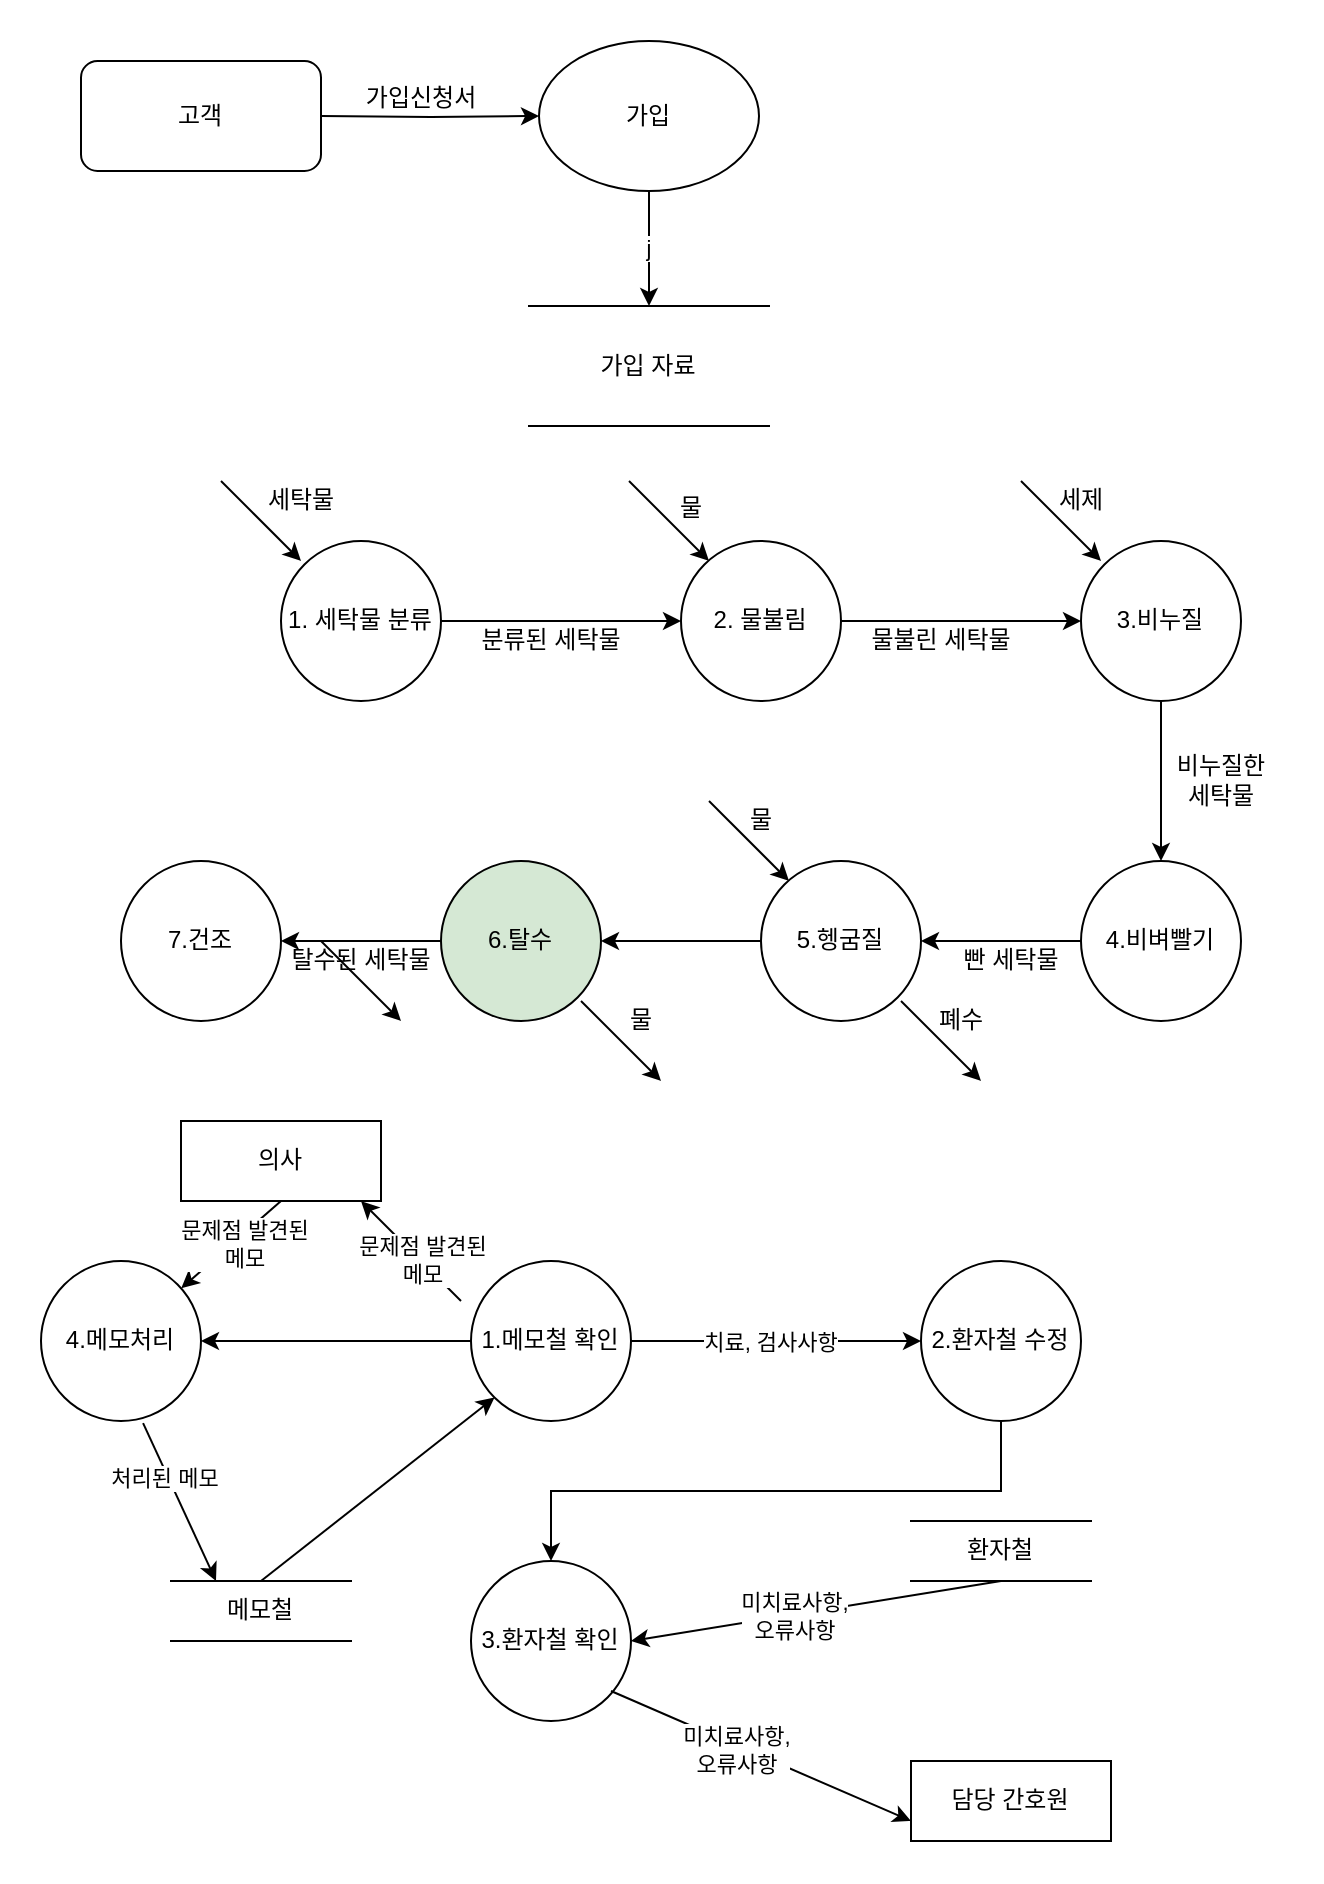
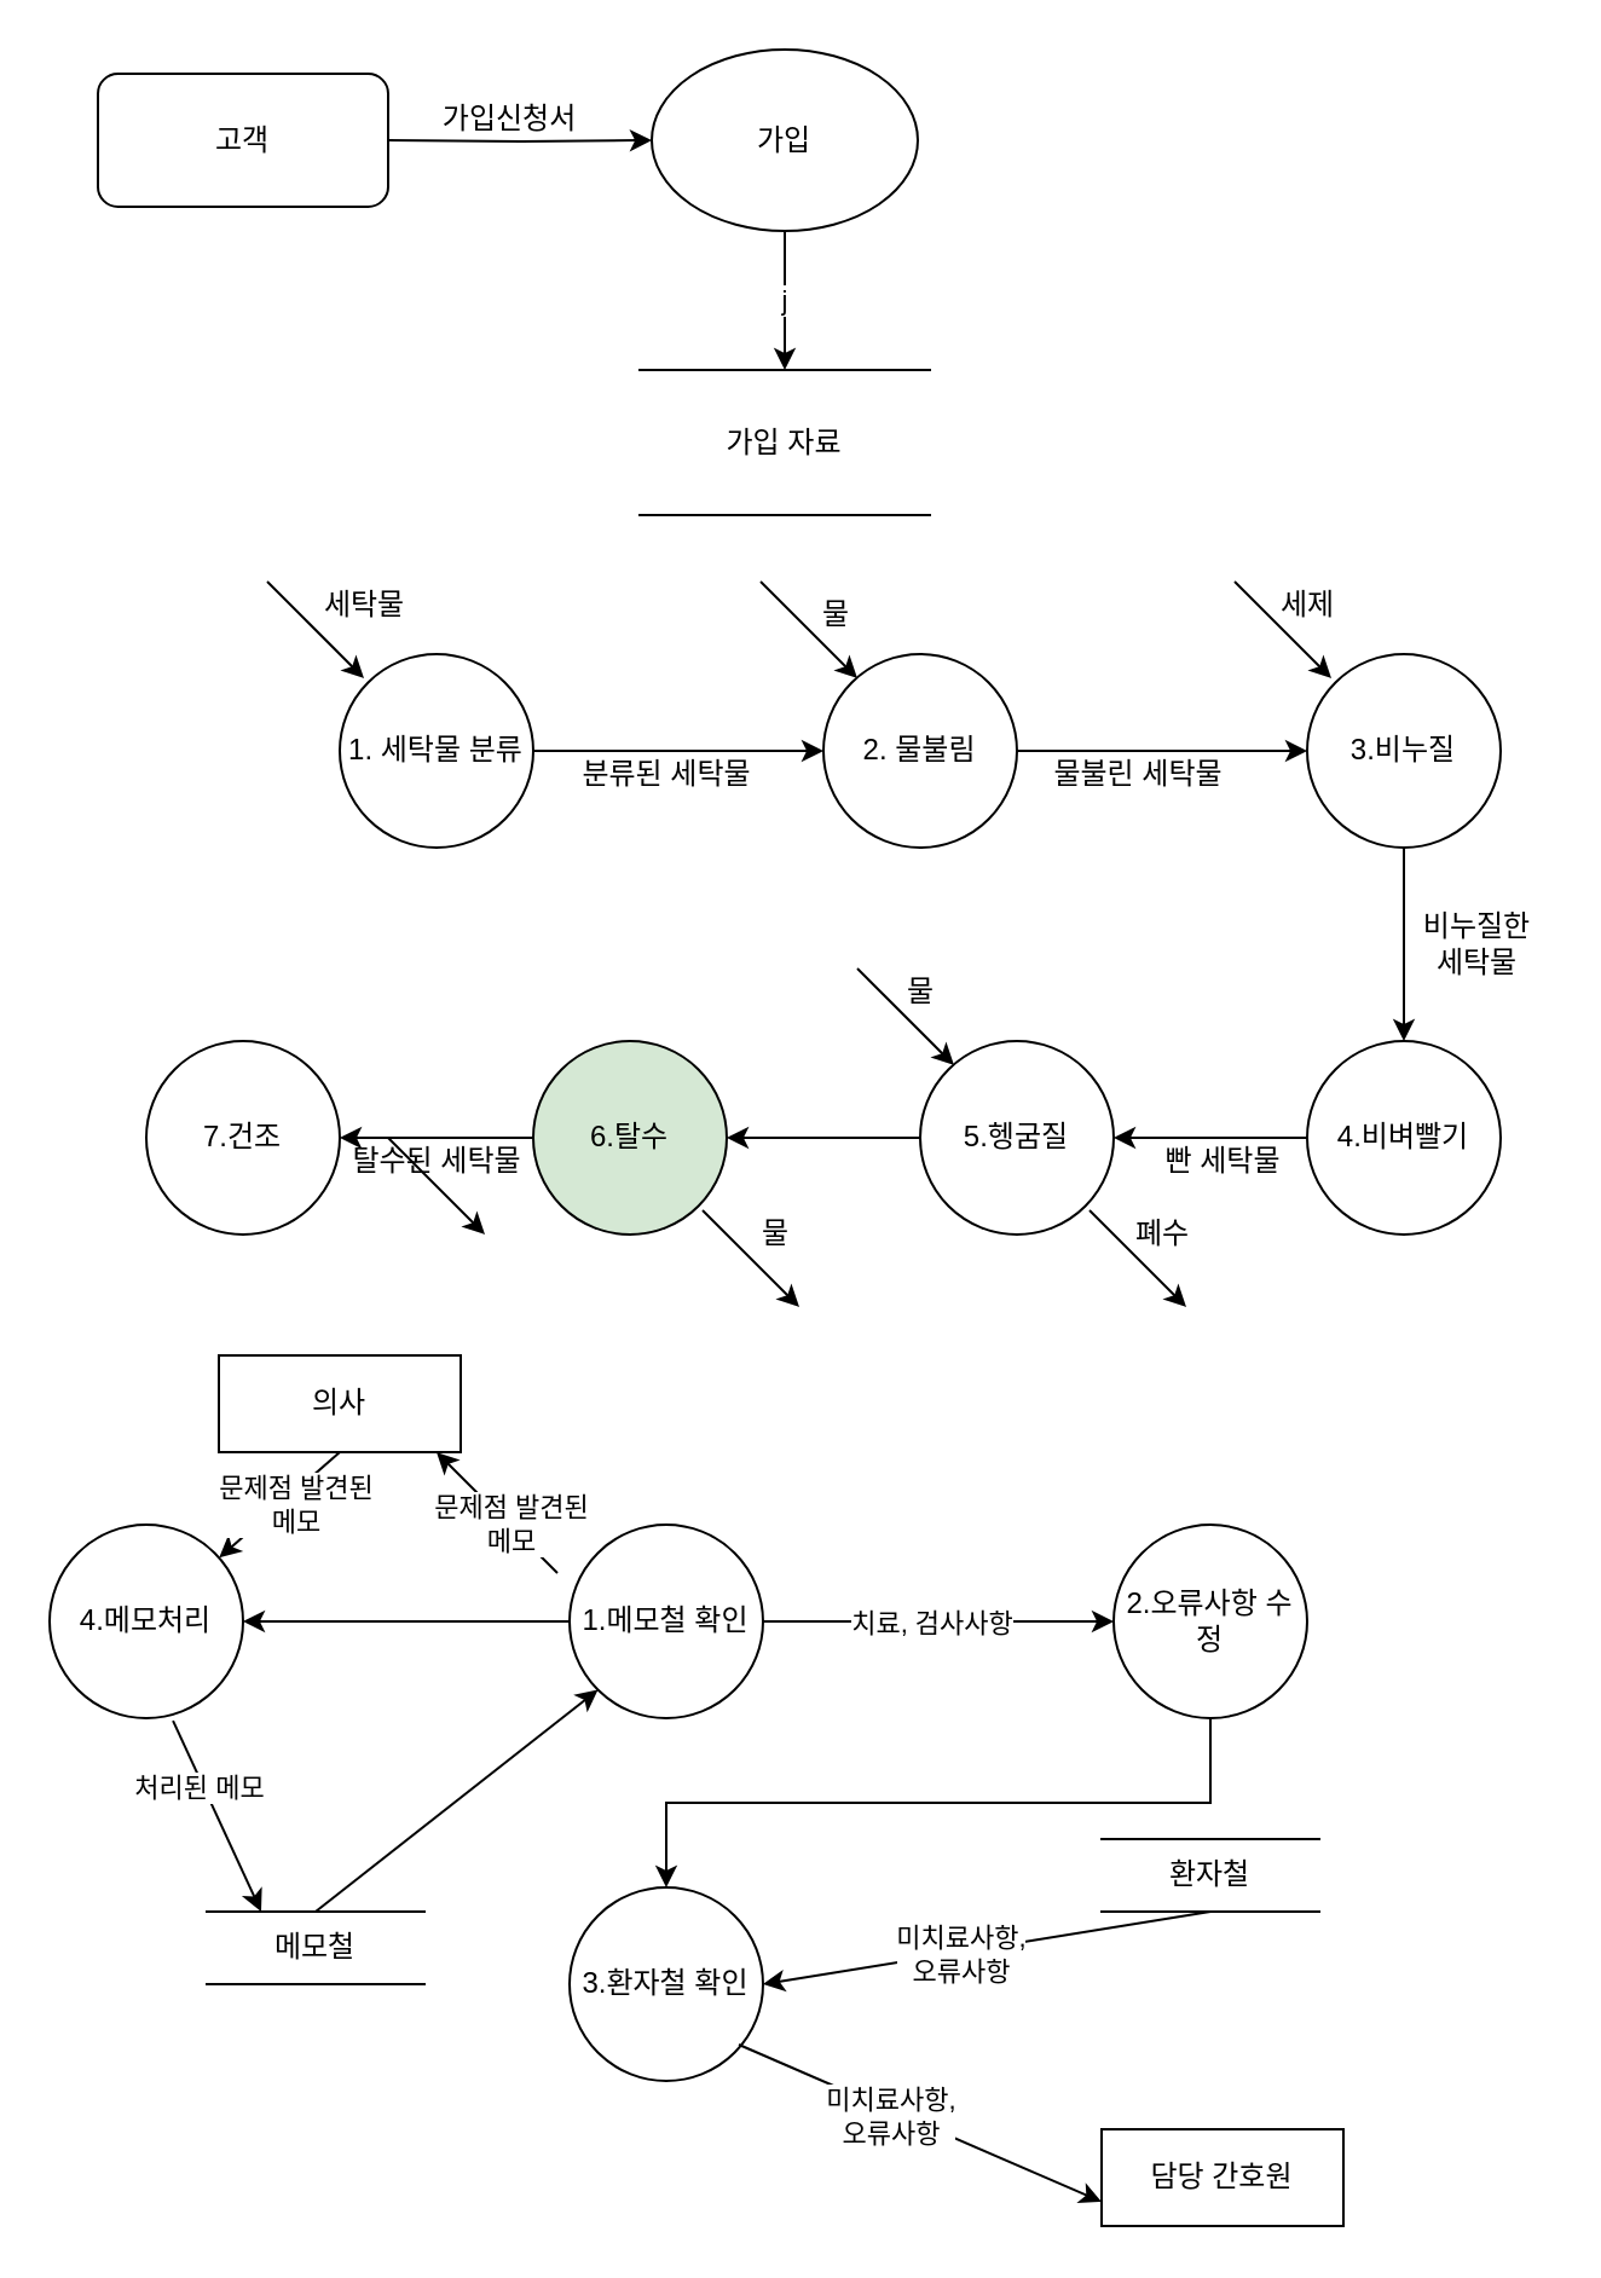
  <mxCell id="0" />
  <mxCell id="1" parent="0" />
  <mxCell id="2" style="edgeStyle=orthogonalEdgeStyle;rounded=0;orthogonalLoop=1;jettySize=auto;html=1;exitX=1;exitY=0.5;exitDx=0;exitDy=0;entryX=0;entryY=0.5;entryDx=0;entryDy=0;" parent="1" target="4" edge="1"><mxGeometry relative="1" as="geometry"><mxPoint x="160" y="57.5" as="sourcePoint" /></mxGeometry></mxCell>
  <mxCell id="3" value="j" style="edgeStyle=orthogonalEdgeStyle;rounded=0;orthogonalLoop=1;jettySize=auto;html=1;exitX=0.5;exitY=1;exitDx=0;exitDy=0;" parent="1" source="4" target="7" edge="1"><mxGeometry relative="1" as="geometry"><mxPoint x="324" y="152.5" as="targetPoint" /><Array as="points" /></mxGeometry></mxCell>
  <mxCell id="4" value="가입" style="ellipse;whiteSpace=wrap;html=1;" parent="1" vertex="1"><mxGeometry x="269" y="20" width="110" height="75" as="geometry" /></mxCell>
  <mxCell id="5" value="고객" style="rounded=1;whiteSpace=wrap;html=1;" parent="1" vertex="1"><mxGeometry x="40" y="30" width="120" height="55" as="geometry" /></mxCell>
  <mxCell id="6" value="가입신청서" style="text;html=1;align=center;verticalAlign=middle;resizable=0;points=[];autosize=1;" parent="1" vertex="1"><mxGeometry x="170" y="38.5" width="80" height="20" as="geometry" /></mxCell>
  <mxCell id="7" value="가입 자료" style="shape=partialRectangle;whiteSpace=wrap;html=1;left=0;right=0;fillColor=none;" parent="1" vertex="1"><mxGeometry x="264" y="152.5" width="120" height="60" as="geometry" /></mxCell>
  <mxCell id="8" style="edgeStyle=orthogonalEdgeStyle;rounded=0;orthogonalLoop=1;jettySize=auto;html=1;" edge="1" parent="1" source="9" target="11"><mxGeometry relative="1" as="geometry" /></mxCell>
  <mxCell id="9" value="1. 세탁물 분류" style="ellipse;whiteSpace=wrap;html=1;aspect=fixed;" vertex="1" parent="1"><mxGeometry x="140" y="270" width="80" height="80" as="geometry" /></mxCell>
  <mxCell id="10" style="edgeStyle=orthogonalEdgeStyle;rounded=0;orthogonalLoop=1;jettySize=auto;html=1;" edge="1" parent="1" source="11" target="13"><mxGeometry relative="1" as="geometry" /></mxCell>
  <mxCell id="11" value="2. 물불림" style="ellipse;whiteSpace=wrap;html=1;aspect=fixed;" vertex="1" parent="1"><mxGeometry x="340" y="270" width="80" height="80" as="geometry" /></mxCell>
  <mxCell id="12" style="edgeStyle=orthogonalEdgeStyle;rounded=0;orthogonalLoop=1;jettySize=auto;html=1;" edge="1" parent="1" source="13" target="15"><mxGeometry relative="1" as="geometry" /></mxCell>
  <mxCell id="13" value="3.비누질" style="ellipse;whiteSpace=wrap;html=1;aspect=fixed;" vertex="1" parent="1"><mxGeometry x="540" y="270" width="80" height="80" as="geometry" /></mxCell>
  <mxCell id="14" style="edgeStyle=orthogonalEdgeStyle;rounded=0;orthogonalLoop=1;jettySize=auto;html=1;entryX=1;entryY=0.5;entryDx=0;entryDy=0;" edge="1" parent="1" source="15" target="17"><mxGeometry relative="1" as="geometry" /></mxCell>
  <mxCell id="15" value="4.비벼빨기" style="ellipse;whiteSpace=wrap;html=1;aspect=fixed;" vertex="1" parent="1"><mxGeometry x="540" y="430" width="80" height="80" as="geometry" /></mxCell>
  <mxCell id="16" style="edgeStyle=orthogonalEdgeStyle;rounded=0;orthogonalLoop=1;jettySize=auto;html=1;entryX=1;entryY=0.5;entryDx=0;entryDy=0;" edge="1" parent="1" source="17" target="19"><mxGeometry relative="1" as="geometry" /></mxCell>
  <mxCell id="17" value="5.헹굼질" style="ellipse;whiteSpace=wrap;html=1;aspect=fixed;" vertex="1" parent="1"><mxGeometry x="380" y="430" width="80" height="80" as="geometry" /></mxCell>
  <mxCell id="18" style="edgeStyle=orthogonalEdgeStyle;rounded=0;orthogonalLoop=1;jettySize=auto;html=1;entryX=1;entryY=0.5;entryDx=0;entryDy=0;" edge="1" parent="1" source="19" target="20"><mxGeometry relative="1" as="geometry" /></mxCell>
  <mxCell id="19" value="6.탈수" style="ellipse;whiteSpace=wrap;html=1;aspect=fixed;fillColor=#d5e8d4;" vertex="1" parent="1"><mxGeometry x="220" y="430" width="80" height="80" as="geometry" /></mxCell>
  <mxCell id="20" value="7.건조" style="ellipse;whiteSpace=wrap;html=1;aspect=fixed;" vertex="1" parent="1"><mxGeometry x="60" y="430" width="80" height="80" as="geometry" /></mxCell>
  <mxCell id="21" value="" style="endArrow=classic;html=1;" edge="1" parent="1"><mxGeometry width="50" height="50" relative="1" as="geometry"><mxPoint x="110" y="240" as="sourcePoint" /><mxPoint x="150" y="280" as="targetPoint" /></mxGeometry></mxCell>
  <mxCell id="22" value="" style="endArrow=classic;html=1;" edge="1" parent="1"><mxGeometry width="50" height="50" relative="1" as="geometry"><mxPoint x="314" y="240" as="sourcePoint" /><mxPoint x="354" y="280" as="targetPoint" /></mxGeometry></mxCell>
  <mxCell id="23" value="" style="endArrow=classic;html=1;" edge="1" parent="1"><mxGeometry width="50" height="50" relative="1" as="geometry"><mxPoint x="510" y="240" as="sourcePoint" /><mxPoint x="550" y="280" as="targetPoint" /></mxGeometry></mxCell>
  <mxCell id="24" value="" style="endArrow=classic;html=1;" edge="1" parent="1"><mxGeometry width="50" height="50" relative="1" as="geometry"><mxPoint x="354" y="400" as="sourcePoint" /><mxPoint x="394" y="440" as="targetPoint" /></mxGeometry></mxCell>
  <mxCell id="25" value="" style="endArrow=classic;html=1;" edge="1" parent="1"><mxGeometry width="50" height="50" relative="1" as="geometry"><mxPoint x="450" y="500" as="sourcePoint" /><mxPoint x="490" y="540" as="targetPoint" /></mxGeometry></mxCell>
  <mxCell id="26" value="" style="endArrow=classic;html=1;" edge="1" parent="1"><mxGeometry width="50" height="50" relative="1" as="geometry"><mxPoint x="290" y="500" as="sourcePoint" /><mxPoint x="330" y="540" as="targetPoint" /></mxGeometry></mxCell>
  <mxCell id="27" value="분류된 세탁물" style="text;html=1;align=center;verticalAlign=middle;resizable=0;points=[];autosize=1;" vertex="1" parent="1"><mxGeometry x="230" y="310" width="90" height="20" as="geometry" /></mxCell>
  <mxCell id="28" value="물불린 세탁물" style="text;html=1;align=center;verticalAlign=middle;resizable=0;points=[];autosize=1;" vertex="1" parent="1"><mxGeometry x="425" y="310" width="90" height="20" as="geometry" /></mxCell>
  <mxCell id="29" value="비누질한&lt;br&gt;세탁물" style="text;html=1;align=center;verticalAlign=middle;resizable=0;points=[];autosize=1;" vertex="1" parent="1"><mxGeometry x="580" y="375" width="60" height="30" as="geometry" /></mxCell>
  <mxCell id="30" value="빤 세탁물" style="text;html=1;align=center;verticalAlign=middle;resizable=0;points=[];autosize=1;" vertex="1" parent="1"><mxGeometry x="470" y="470" width="70" height="20" as="geometry" /></mxCell>
  <mxCell id="31" value="탈수된 세탁물" style="text;html=1;align=center;verticalAlign=middle;resizable=0;points=[];autosize=1;" vertex="1" parent="1"><mxGeometry x="135" y="470" width="90" height="20" as="geometry" /></mxCell>
  <mxCell id="32" value="세탁물" style="text;html=1;align=center;verticalAlign=middle;resizable=0;points=[];autosize=1;" vertex="1" parent="1"><mxGeometry x="125" y="240" width="50" height="20" as="geometry" /></mxCell>
  <mxCell id="33" value="물" style="text;html=1;align=center;verticalAlign=middle;resizable=0;points=[];autosize=1;" vertex="1" parent="1"><mxGeometry x="330" y="244" width="30" height="20" as="geometry" /></mxCell>
  <mxCell id="34" value="세제" style="text;html=1;align=center;verticalAlign=middle;resizable=0;points=[];autosize=1;" vertex="1" parent="1"><mxGeometry x="520" y="240" width="40" height="20" as="geometry" /></mxCell>
  <mxCell id="35" value="물" style="text;html=1;align=center;verticalAlign=middle;resizable=0;points=[];autosize=1;" vertex="1" parent="1"><mxGeometry x="365" y="400" width="30" height="20" as="geometry" /></mxCell>
  <mxCell id="36" value="폐수" style="text;html=1;align=center;verticalAlign=middle;resizable=0;points=[];autosize=1;" vertex="1" parent="1"><mxGeometry x="460" y="500" width="40" height="20" as="geometry" /></mxCell>
  <mxCell id="37" value="물" style="text;html=1;align=center;verticalAlign=middle;resizable=0;points=[];autosize=1;" vertex="1" parent="1"><mxGeometry x="305" y="500" width="30" height="20" as="geometry" /></mxCell>
  <mxCell id="38" value="의사" style="rounded=0;whiteSpace=wrap;html=1;" vertex="1" parent="1"><mxGeometry x="90" y="560" width="100" height="40" as="geometry" /></mxCell>
  <mxCell id="39" value="" style="endArrow=classic;html=1;" edge="1" parent="1"><mxGeometry width="50" height="50" relative="1" as="geometry"><mxPoint x="160" y="470" as="sourcePoint" /><mxPoint x="200" y="510" as="targetPoint" /></mxGeometry></mxCell>
  <mxCell id="40" value="담당 간호원" style="rounded=0;whiteSpace=wrap;html=1;" vertex="1" parent="1"><mxGeometry x="455" y="880" width="100" height="40" as="geometry" /></mxCell>
  <mxCell id="41" value="" style="edgeStyle=orthogonalEdgeStyle;rounded=0;orthogonalLoop=1;jettySize=auto;html=1;" edge="1" parent="1" source="42" target="57"><mxGeometry relative="1" as="geometry" /></mxCell>
  <mxCell id="42" value="1.메모철 확인" style="ellipse;whiteSpace=wrap;html=1;aspect=fixed;" vertex="1" parent="1"><mxGeometry x="235" y="630" width="80" height="80" as="geometry" /></mxCell>
  <mxCell id="43" style="edgeStyle=orthogonalEdgeStyle;rounded=0;orthogonalLoop=1;jettySize=auto;html=1;exitX=0.5;exitY=1;exitDx=0;exitDy=0;" edge="1" parent="1" source="44" target="45"><mxGeometry relative="1" as="geometry" /></mxCell>
- <mxCell id="44" value="2.환자철 수정" style="ellipse;whiteSpace=wrap;html=1;aspect=fixed;" vertex="1" parent="1"><mxGeometry x="460" y="630" width="80" height="80" as="geometry" /></mxCell>
+ <mxCell id="44" value="2.오류사항 수정" style="ellipse;whiteSpace=wrap;html=1;aspect=fixed;" vertex="1" parent="1"><mxGeometry x="460" y="630" width="80" height="80" as="geometry" /></mxCell>
  <mxCell id="45" value="3.환자철 확인" style="ellipse;whiteSpace=wrap;html=1;aspect=fixed;" vertex="1" parent="1"><mxGeometry x="235" y="780" width="80" height="80" as="geometry" /></mxCell>
  <mxCell id="46" value="환자철" style="shape=partialRectangle;whiteSpace=wrap;html=1;left=0;right=0;fillColor=none;" vertex="1" parent="1"><mxGeometry x="455" y="760" width="90" height="30" as="geometry" /></mxCell>
  <mxCell id="47" value="메모철" style="shape=partialRectangle;whiteSpace=wrap;html=1;left=0;right=0;fillColor=none;" vertex="1" parent="1"><mxGeometry x="85" y="790" width="90" height="30" as="geometry" /></mxCell>
  <mxCell id="48" value="" style="endArrow=classic;html=1;" edge="1" parent="1"><mxGeometry width="50" height="50" relative="1" as="geometry"><mxPoint x="230" y="650" as="sourcePoint" /><mxPoint x="180" y="600" as="targetPoint" /></mxGeometry></mxCell>
  <mxCell id="49" value="문제점 발견된&lt;br&gt;메모" style="edgeLabel;html=1;align=center;verticalAlign=middle;resizable=0;points=[];" vertex="1" connectable="0" parent="48"><mxGeometry x="-0.38" y="-1" relative="1" as="geometry"><mxPoint x="-5.15" y="-3.74" as="offset" /></mxGeometry></mxCell>
  <mxCell id="50" value="" style="endArrow=classic;html=1;entryX=0;entryY=0.5;entryDx=0;entryDy=0;" edge="1" parent="1" target="44"><mxGeometry width="50" height="50" relative="1" as="geometry"><mxPoint x="315" y="670" as="sourcePoint" /><mxPoint x="355" y="600" as="targetPoint" /></mxGeometry></mxCell>
  <mxCell id="51" value="치료, 검사사항" style="edgeLabel;html=1;align=center;verticalAlign=middle;resizable=0;points=[];" vertex="1" connectable="0" parent="50"><mxGeometry x="-0.297" y="2" relative="1" as="geometry"><mxPoint x="18" y="2" as="offset" /></mxGeometry></mxCell>
  <mxCell id="52" value="" style="endArrow=classic;html=1;entryX=1;entryY=0.5;entryDx=0;entryDy=0;exitX=0.5;exitY=1;exitDx=0;exitDy=0;" edge="1" parent="1" source="46" target="45"><mxGeometry width="50" height="50" relative="1" as="geometry"><mxPoint x="360" y="810" as="sourcePoint" /><mxPoint x="410" y="760" as="targetPoint" /></mxGeometry></mxCell>
  <mxCell id="53" value="미치료사항,&lt;br&gt;오류사항" style="edgeLabel;html=1;align=center;verticalAlign=middle;resizable=0;points=[];" vertex="1" connectable="0" parent="52"><mxGeometry x="0.116" y="1" relative="1" as="geometry"><mxPoint as="offset" /></mxGeometry></mxCell>
  <mxCell id="54" value="" style="endArrow=classic;html=1;entryX=0;entryY=0.75;entryDx=0;entryDy=0;" edge="1" parent="1" target="40"><mxGeometry width="50" height="50" relative="1" as="geometry"><mxPoint x="305" y="845" as="sourcePoint" /><mxPoint x="355" y="795" as="targetPoint" /></mxGeometry></mxCell>
  <mxCell id="55" value="미치료사항,&lt;br&gt;오류사항" style="edgeLabel;html=1;align=center;verticalAlign=middle;resizable=0;points=[];" vertex="1" connectable="0" parent="54"><mxGeometry x="-0.152" y="-2" relative="1" as="geometry"><mxPoint as="offset" /></mxGeometry></mxCell>
  <mxCell id="56" value="" style="endArrow=classic;html=1;exitX=0.5;exitY=0;exitDx=0;exitDy=0;entryX=0;entryY=1;entryDx=0;entryDy=0;" edge="1" parent="1" source="47" target="42"><mxGeometry width="50" height="50" relative="1" as="geometry"><mxPoint x="150" y="720" as="sourcePoint" /><mxPoint x="130" y="740" as="targetPoint" /><Array as="points" /></mxGeometry></mxCell>
  <mxCell id="57" value="4.메모처리" style="ellipse;whiteSpace=wrap;html=1;aspect=fixed;" vertex="1" parent="1"><mxGeometry x="20" y="630" width="80" height="80" as="geometry" /></mxCell>
  <mxCell id="58" value="" style="endArrow=classic;html=1;exitX=0.5;exitY=1;exitDx=0;exitDy=0;" edge="1" parent="1" source="38" target="57"><mxGeometry width="50" height="50" relative="1" as="geometry"><mxPoint x="150" y="720" as="sourcePoint" /><mxPoint x="200" y="670" as="targetPoint" /></mxGeometry></mxCell>
  <mxCell id="59" value="문제점 발견된&lt;br&gt;메모" style="edgeLabel;html=1;align=center;verticalAlign=middle;resizable=0;points=[];" vertex="1" connectable="0" parent="58"><mxGeometry x="-0.58" y="4" relative="1" as="geometry"><mxPoint x="-10.88" y="9.05" as="offset" /></mxGeometry></mxCell>
  <mxCell id="60" value="" style="endArrow=classic;html=1;exitX=0.638;exitY=1.013;exitDx=0;exitDy=0;exitPerimeter=0;entryX=0.25;entryY=0;entryDx=0;entryDy=0;" edge="1" parent="1" source="57" target="47"><mxGeometry width="50" height="50" relative="1" as="geometry"><mxPoint x="150" y="720" as="sourcePoint" /><mxPoint x="200" y="670" as="targetPoint" /></mxGeometry></mxCell>
  <mxCell id="61" value="처리된 메모" style="edgeLabel;html=1;align=center;verticalAlign=middle;resizable=0;points=[];" vertex="1" connectable="0" parent="60"><mxGeometry x="-0.326" y="-2" relative="1" as="geometry"><mxPoint as="offset" /></mxGeometry></mxCell>
